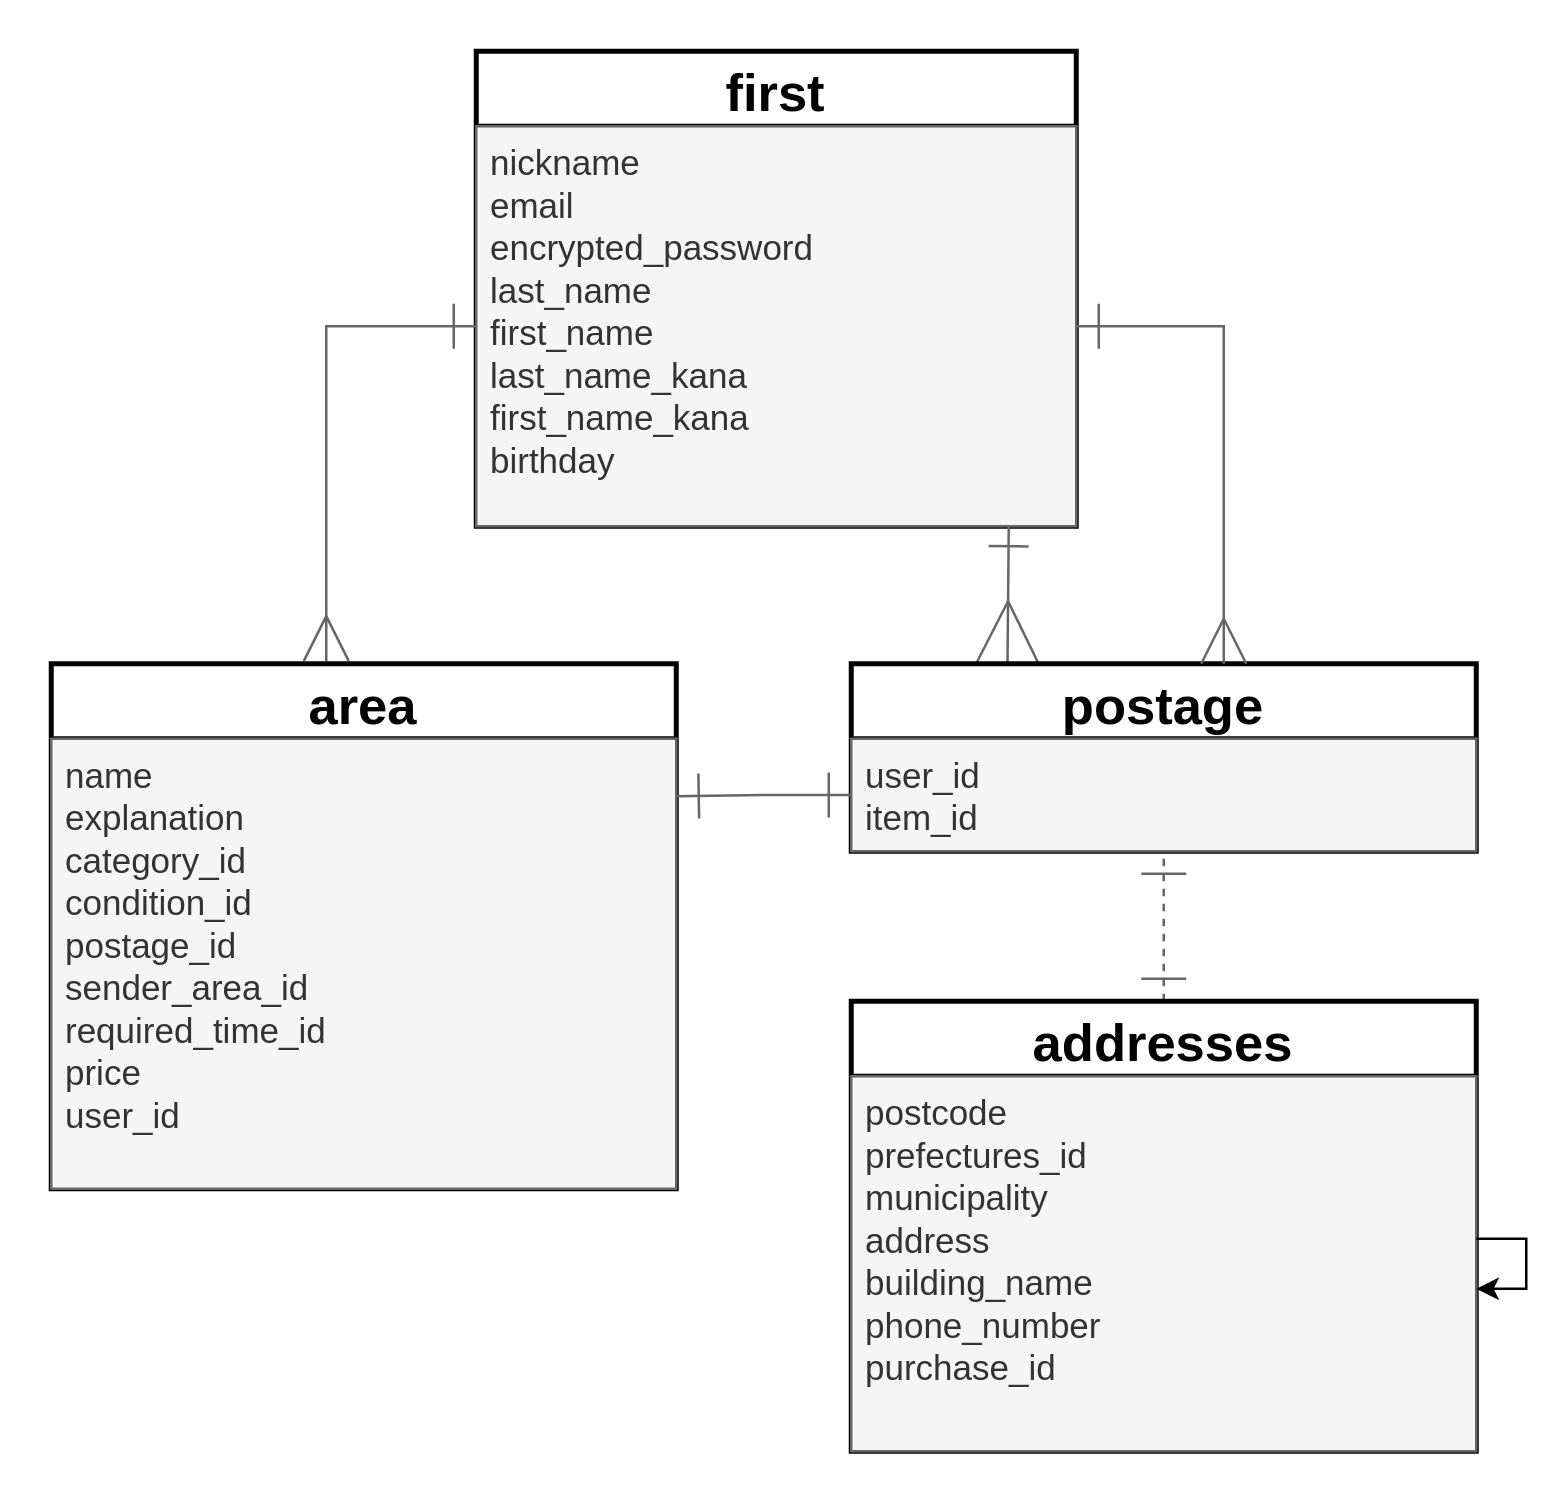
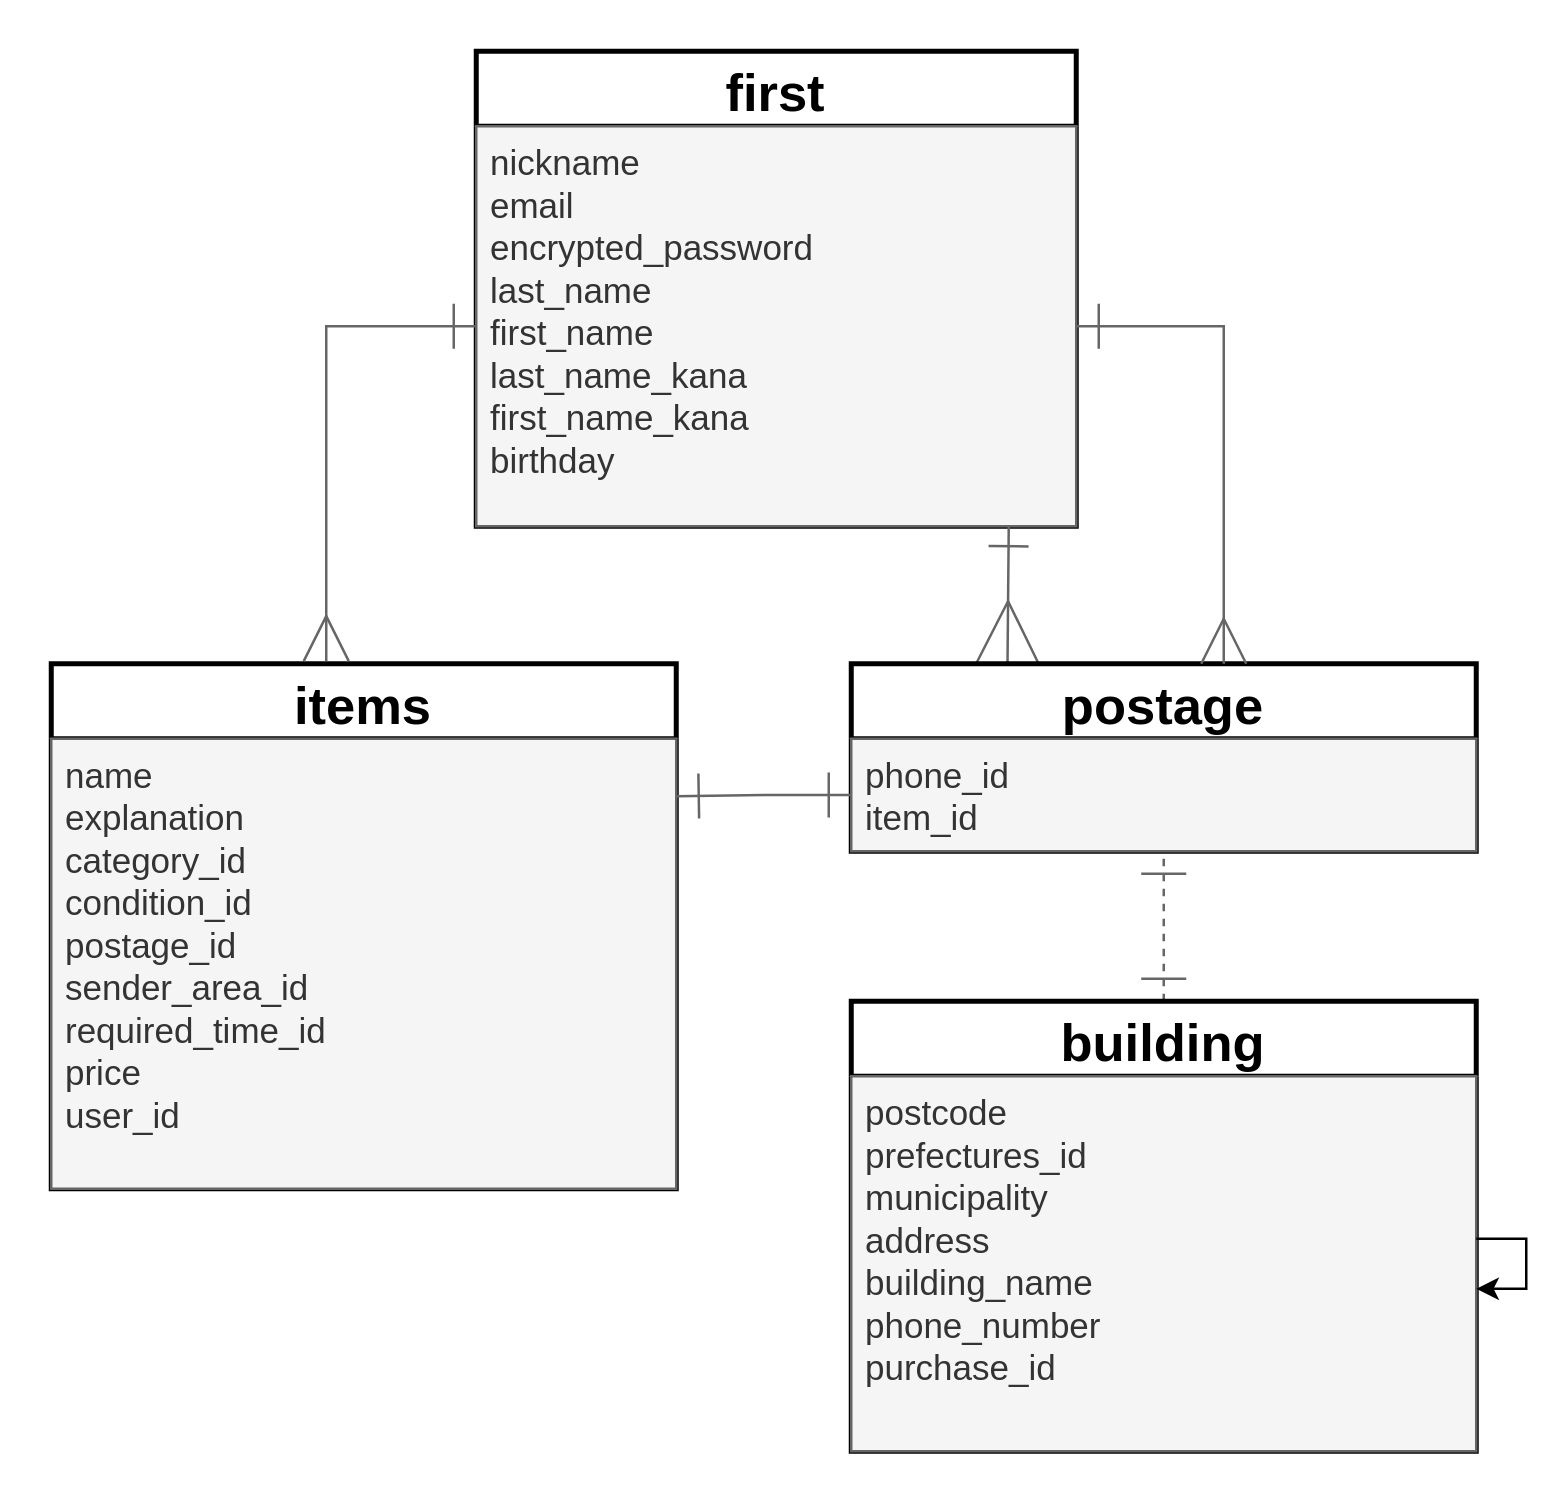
  <mxCell id="0" />
  <mxCell id="1" parent="0" />
- <mxCell id="2" value="area" style="swimlane;childLayout=stackLayout;horizontal=1;startSize=30;horizontalStack=0;rounded=1;fontSize=21;fontStyle=1;strokeWidth=2;resizeParent=0;resizeLast=1;shadow=0;dashed=0;align=center;arcSize=0;" parent="1" vertex="1"><mxGeometry x="20" y="265" width="250" height="210" as="geometry" /></mxCell>
+ <mxCell id="2" value="items" style="swimlane;childLayout=stackLayout;horizontal=1;startSize=30;horizontalStack=0;rounded=1;fontSize=21;fontStyle=1;strokeWidth=2;resizeParent=0;resizeLast=1;shadow=0;dashed=0;align=center;arcSize=0;" parent="1" vertex="1"><mxGeometry x="20" y="265" width="250" height="210" as="geometry" /></mxCell>
  <mxCell id="3" value="name&#10;explanation&#10;category_id&#10;condition_id&#10;postage_id&#10;sender_area_id&#10;required_time_id&#10;price&#10;user_id" style="align=left;strokeColor=#666666;fillColor=#f5f5f5;spacingLeft=4;fontSize=14;verticalAlign=top;resizable=0;rotatable=0;part=1;fontColor=#333333;" parent="2" vertex="1"><mxGeometry y="30" width="250" height="180" as="geometry" /></mxCell>
  <mxCell id="4" value="first" style="swimlane;childLayout=stackLayout;horizontal=1;startSize=30;horizontalStack=0;rounded=1;fontSize=21;fontStyle=1;strokeWidth=2;resizeParent=0;resizeLast=1;shadow=0;dashed=0;align=center;arcSize=0;" parent="1" vertex="1"><mxGeometry x="190" y="20" width="240" height="190" as="geometry" /></mxCell>
  <mxCell id="5" value="nickname&#10;email&#10;encrypted_password&#10;last_name&#10;first_name&#10;last_name_kana&#10;first_name_kana&#10;birthday" style="align=left;strokeColor=#666666;fillColor=#f5f5f5;spacingLeft=4;fontSize=14;verticalAlign=top;resizable=0;rotatable=0;part=1;fontColor=#333333;" parent="4" vertex="1"><mxGeometry y="30" width="240" height="160" as="geometry" /></mxCell>
  <mxCell id="6" style="edgeStyle=orthogonalEdgeStyle;rounded=0;orthogonalLoop=1;jettySize=auto;html=1;exitX=0.25;exitY=0;exitDx=0;exitDy=0;startArrow=ERmany;startFill=0;startSize=23;endSize=14;endArrow=ERone;endFill=0;fillColor=#f5f5f5;strokeColor=#666666;" edge="1" parent="1" source="7"><mxGeometry relative="1" as="geometry"><mxPoint x="403" y="210" as="targetPoint" /></mxGeometry></mxCell>
  <mxCell id="7" value="postage" style="swimlane;childLayout=stackLayout;horizontal=1;startSize=30;horizontalStack=0;rounded=1;fontSize=21;fontStyle=1;strokeWidth=2;resizeParent=0;resizeLast=1;shadow=0;dashed=0;align=center;arcSize=0;" parent="1" vertex="1"><mxGeometry x="340" y="265" width="250" height="75" as="geometry" /></mxCell>
- <mxCell id="8" value="user_id&#10;item_id" style="align=left;strokeColor=#666666;fillColor=#f5f5f5;spacingLeft=4;fontSize=14;verticalAlign=top;resizable=0;rotatable=0;part=1;fontColor=#333333;" parent="7" vertex="1"><mxGeometry y="30" width="250" height="45" as="geometry" /></mxCell>
+ <mxCell id="8" value="phone_id&#10;item_id" style="align=left;strokeColor=#666666;fillColor=#f5f5f5;spacingLeft=4;fontSize=14;verticalAlign=top;resizable=0;rotatable=0;part=1;fontColor=#333333;" parent="7" vertex="1"><mxGeometry y="30" width="250" height="45" as="geometry" /></mxCell>
  <mxCell id="9" style="edgeStyle=orthogonalEdgeStyle;rounded=0;orthogonalLoop=1;jettySize=auto;html=1;exitX=0.5;exitY=0;exitDx=0;exitDy=0;entryX=0.5;entryY=1;entryDx=0;entryDy=0;startArrow=ERone;startFill=0;startSize=16;endArrow=ERone;endFill=0;endSize=16;fontSize=21;fillColor=#f5f5f5;strokeColor=#666666;dashed=1;" parent="1" source="10" target="8" edge="1"><mxGeometry relative="1" as="geometry" /></mxCell>
- <mxCell id="10" value="addresses" style="swimlane;childLayout=stackLayout;horizontal=1;startSize=30;horizontalStack=0;rounded=1;fontSize=21;fontStyle=1;strokeWidth=2;resizeParent=0;resizeLast=1;shadow=0;dashed=0;align=center;arcSize=0;" parent="1" vertex="1"><mxGeometry x="340" y="400" width="250" height="180" as="geometry" /></mxCell>
+ <mxCell id="10" value="building" style="swimlane;childLayout=stackLayout;horizontal=1;startSize=30;horizontalStack=0;rounded=1;fontSize=21;fontStyle=1;strokeWidth=2;resizeParent=0;resizeLast=1;shadow=0;dashed=0;align=center;arcSize=0;" parent="1" vertex="1"><mxGeometry x="340" y="400" width="250" height="180" as="geometry" /></mxCell>
  <mxCell id="11" value="postcode&#10;prefectures_id&#10;municipality&#10;address&#10;building_name&#10;phone_number&#10;purchase_id" style="align=left;strokeColor=#666666;fillColor=#f5f5f5;spacingLeft=4;fontSize=14;verticalAlign=top;resizable=0;rotatable=0;part=1;fontColor=#333333;" parent="10" vertex="1"><mxGeometry y="30" width="250" height="150" as="geometry" /></mxCell>
  <mxCell id="12" style="edgeStyle=orthogonalEdgeStyle;rounded=0;orthogonalLoop=1;jettySize=auto;html=1;" edge="1" parent="10" source="11" target="11"><mxGeometry relative="1" as="geometry" /></mxCell>
  <mxCell id="13" style="edgeStyle=orthogonalEdgeStyle;rounded=0;orthogonalLoop=1;jettySize=auto;html=1;exitX=0;exitY=0.5;exitDx=0;exitDy=0;startArrow=ERone;startFill=0;startSize=16;endArrow=ERmany;endFill=0;endSize=16;fontSize=21;entryX=0.44;entryY=-0.005;entryDx=0;entryDy=0;entryPerimeter=0;fillColor=#f5f5f5;strokeColor=#666666;" parent="1" source="5" target="2" edge="1"><mxGeometry relative="1" as="geometry"><mxPoint x="130" y="260" as="targetPoint" /></mxGeometry></mxCell>
  <mxCell id="14" style="edgeStyle=orthogonalEdgeStyle;rounded=0;orthogonalLoop=1;jettySize=auto;html=1;exitX=1;exitY=0.5;exitDx=0;exitDy=0;entryX=0.596;entryY=0;entryDx=0;entryDy=0;entryPerimeter=0;startArrow=ERone;startFill=0;startSize=16;endArrow=ERmany;endFill=0;endSize=16;fontSize=21;fillColor=#f5f5f5;strokeColor=#666666;" parent="1" source="5" target="7" edge="1"><mxGeometry relative="1" as="geometry" /></mxCell>
  <mxCell id="15" style="edgeStyle=orthogonalEdgeStyle;rounded=0;orthogonalLoop=1;jettySize=auto;html=1;exitX=0;exitY=0.5;exitDx=0;exitDy=0;entryX=1;entryY=0.128;entryDx=0;entryDy=0;entryPerimeter=0;startArrow=ERone;startFill=0;startSize=16;endArrow=ERone;endFill=0;endSize=16;fontSize=21;fillColor=#f5f5f5;strokeColor=#666666;" parent="1" source="8" target="3" edge="1"><mxGeometry relative="1" as="geometry" /></mxCell>
